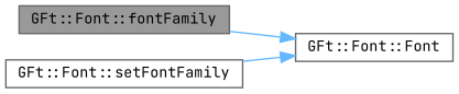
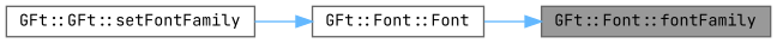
  digraph {
    fontname="JetBrains Mono"
    rankdir=RL
    node [color=grey40 fillcolor=white fontname="JetBrains Mono" fontsize=10 shape=box style=filled]
    edge [color=steelblue1 dir=back fontname="JetBrains Mono" fontsize=10 labelfontname=Helvetica labelfontsize=10 style=solid]
    n1 [color=gray40 fillcolor=grey60 fontcolor=black height=0.2 label="GFt::Font::fontFamily" width=0.4]
    n2 [height=0.2 label="GFt::Font::Font" width=0.4]
-   n3 [height=0.2 label="GFt::Font::setFontFamily" width=0.4]
-   n2 -> n1
+   n3 [height=0.2 label="GFt::GFt::setFontFamily" width=0.4]
+   n1 -> n2
    n2 -> n3
  }
